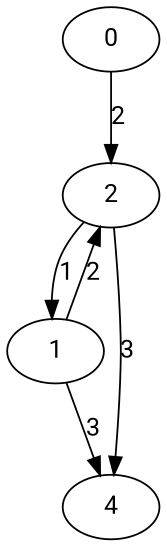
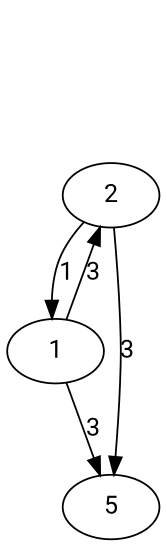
  digraph {
    fontname=Roboto
    rankdir=TB
    node [fontname=Roboto]
    edge [fontname=Roboto]
-   n1 [label=0]
    n2 [label=2]
    n3 [label=1]
-   n4 [label=4]
-   n1 -> n2 [label=2]
+   n4 [label=5]
    n2 -> n3 [label=1]
    n2 -> n4 [label=3]
-   n3 -> n2 [label=2]
+   n3 -> n2 [label=3]
    n3 -> n4 [label=3]
  }
